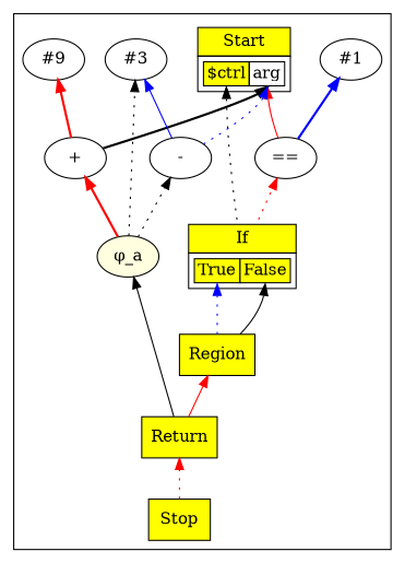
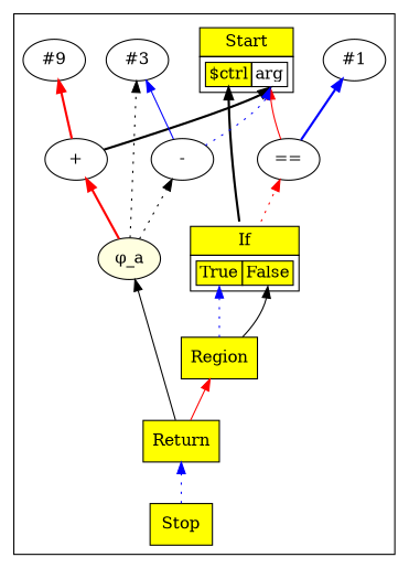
  digraph {
    concentrate=true
    ordering=in
    rankdir=BT
    edge [color=red style=dotted]
    n1 [fillcolor=lightyellow label="&phi;_a" style=filled]
    n2 [label=< 			<TABLE BORDER="0" CELLBORDER="1" CELLSPACING="0" CELLPADDING="4"> 			<TR><TD BGCOLOR="yellow">Start</TD></TR> 			<TR><TD> 				<TABLE BORDER="0" CELLBORDER="1" CELLSPACING="0"> 				<TR><TD PORT="p0" BGCOLOR="yellow">$ctrl</TD><TD PORT="p1">arg</TD></TR> 				</TABLE> 			</TD></TR> 			</TABLE>> shape=plaintext]
    n3 [fillcolor=yellow label=Stop shape=box style=filled]
    n4 [label="#1"]
    n5 [label="=="]
    n6 [label=< 			<TABLE BORDER="0" CELLBORDER="1" CELLSPACING="0" CELLPADDING="4"> 			<TR><TD BGCOLOR="yellow">If</TD></TR> 			<TR><TD> 				<TABLE BORDER="0" CELLBORDER="1" CELLSPACING="0"> 				<TR><TD PORT="p0" BGCOLOR="yellow">True</TD><TD PORT="p1" BGCOLOR="yellow">False</TD></TR> 				</TABLE> 			</TD></TR> 			</TABLE>> shape=plaintext]
    n7 [label="#9"]
    n8 [label="+"]
    n9 [label="#3"]
    n10 [label="-"]
    n11 [fillcolor=yellow label=Region shape=box style=filled]
    n12 [fillcolor=yellow label=Return shape=box style=filled]
    subgraph cluster_1 {
      n2
      n3
      n4
      n5
      n6
      n7
      n8
      n9
      n10
      n11
      n12
      subgraph sub_2 {
        rank=same
        n1
      }
    }
    n1 -> n8 [style=bold]
    n1 -> n9 [color=black]
    n1 -> n10 [color=black]
-   n3 -> n12
+   n3 -> n12 [color=blue]
    n5 -> n2 [headport=p1 style=solid]
    n5 -> n4 [color=blue style=bold]
-   n6 -> n2 [color=black headport=p0]
+   n6 -> n2 [color=black headport=p0 style=bold]
    n6 -> n5
    n8 -> n2 [color=black headport=p1 style=bold]
    n8 -> n7 [style=bold]
    n10 -> n2 [color=blue headport=p1]
    n10 -> n9 [color=blue style=solid]
    n11 -> n6 [color=blue headport=p0]
    n11 -> n6 [color=black headport=p1 style=solid]
    n12 -> n1 [color=black style=solid]
    n12 -> n11 [style=solid]
  }
